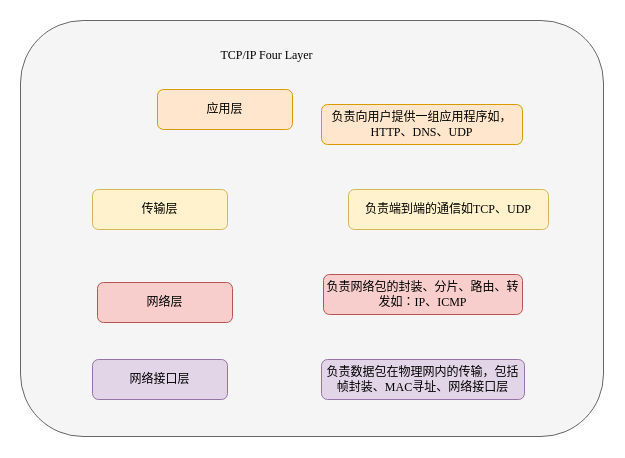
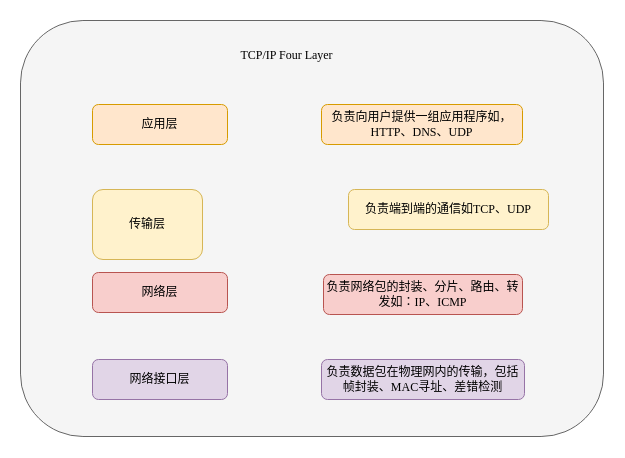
  <mxCell id="0" />
  <mxCell id="1" parent="0" />
  <mxCell id="2" value="" style="rounded=1;whiteSpace=wrap;html=1;fillColor=#f5f5f5;fontColor=#333333;strokeColor=#666666;" vertex="1" parent="1"><mxGeometry x="20" y="20" width="583" height="416" as="geometry" /></mxCell>
- <mxCell id="3" value="应用层" style="rounded=1;whiteSpace=wrap;html=1;fillColor=#ffe6cc;strokeColor=#d79b00;fontFamily=Comic Sans MS;" vertex="1" parent="1"><mxGeometry x="157" y="89" width="135" height="40" as="geometry" /></mxCell>
- <mxCell id="4" value="传输层" style="rounded=1;whiteSpace=wrap;html=1;fillColor=#fff2cc;strokeColor=#d6b656;fontFamily=Comic Sans MS;" vertex="1" parent="1"><mxGeometry x="92" y="189" width="135" height="40" as="geometry" /></mxCell>
- <mxCell id="5" value="网络层" style="rounded=1;whiteSpace=wrap;html=1;fillColor=#f8cecc;strokeColor=#b85450;" vertex="1" parent="1"><mxGeometry x="97" y="282" width="135" height="40" as="geometry" /></mxCell>
+ <mxCell id="3" value="应用层" style="rounded=1;whiteSpace=wrap;html=1;fillColor=#ffe6cc;strokeColor=#d79b00;fontFamily=Comic Sans MS;" vertex="1" parent="1"><mxGeometry x="92" y="104" width="135" height="40" as="geometry" /></mxCell>
+ <mxCell id="4" value="传输层" style="rounded=1;whiteSpace=wrap;html=1;fillColor=#fff2cc;strokeColor=#d6b656;fontFamily=Comic Sans MS;" vertex="1" parent="1"><mxGeometry x="92" y="189" width="110" height="70" as="geometry" /></mxCell>
+ <mxCell id="5" value="网络层" style="rounded=1;whiteSpace=wrap;html=1;fillColor=#f8cecc;strokeColor=#b85450;" vertex="1" parent="1"><mxGeometry x="92" y="272" width="135" height="40" as="geometry" /></mxCell>
  <mxCell id="6" value="网络接口层" style="rounded=1;whiteSpace=wrap;html=1;fillColor=#e1d5e7;strokeColor=#9673a6;" vertex="1" parent="1"><mxGeometry x="92" y="359" width="135" height="40" as="geometry" /></mxCell>
  <mxCell id="7" value="负责向用户提供一组应用程序如，HTTP、DNS、UDP" style="rounded=1;whiteSpace=wrap;html=1;fillColor=#ffe6cc;strokeColor=#d79b00;fontFamily=Comic Sans MS;" vertex="1" parent="1"><mxGeometry x="321" y="104" width="201" height="40" as="geometry" /></mxCell>
  <mxCell id="8" value="负责端到端的通信如TCP、UDP" style="rounded=1;whiteSpace=wrap;html=1;fillColor=#fff2cc;strokeColor=#d6b656;fontFamily=Comic Sans MS;" vertex="1" parent="1"><mxGeometry x="348" y="189" width="200" height="40" as="geometry" /></mxCell>
  <mxCell id="9" value="负责网络包的封装、分片、路由、转发如：IP、ICMP" style="rounded=1;whiteSpace=wrap;html=1;fillColor=#f8cecc;strokeColor=#b85450;fontFamily=Comic Sans MS;" vertex="1" parent="1"><mxGeometry x="323" y="274" width="199" height="40" as="geometry" /></mxCell>
- <mxCell id="10" value="负责数据包在物理网内的传输，包括帧封装、MAC寻址、网络接口层" style="rounded=1;whiteSpace=wrap;html=1;fillColor=#e1d5e7;strokeColor=#9673a6;fontFamily=Comic Sans MS;" vertex="1" parent="1"><mxGeometry x="321" y="359" width="203" height="40" as="geometry" /></mxCell>
- <mxCell id="11" value="TCP/IP Four Layer" style="text;html=1;align=center;verticalAlign=middle;whiteSpace=wrap;rounded=0;fontFamily=Comic Sans MS;" vertex="1" parent="1"><mxGeometry x="175" y="40" width="183" height="30" as="geometry" /></mxCell>
+ <mxCell id="10" value="负责数据包在物理网内的传输，包括帧封装、MAC寻址、差错检测" style="rounded=1;whiteSpace=wrap;html=1;fillColor=#e1d5e7;strokeColor=#9673a6;fontFamily=Comic Sans MS;" vertex="1" parent="1"><mxGeometry x="321" y="359" width="203" height="40" as="geometry" /></mxCell>
+ <mxCell id="11" value="TCP/IP Four Layer" style="text;html=1;align=center;verticalAlign=middle;whiteSpace=wrap;rounded=0;fontFamily=Comic Sans MS;" vertex="1" parent="1"><mxGeometry x="195" y="40" width="183" height="30" as="geometry" /></mxCell>
